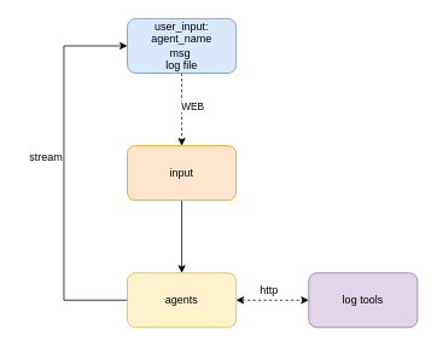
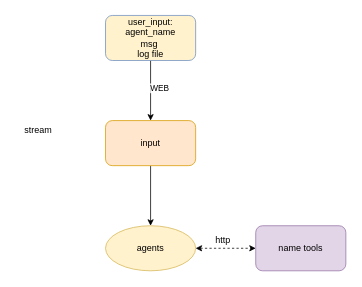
  <mxCell id="0" />
  <mxCell id="1" parent="0" />
- <mxCell id="2" value="" style="edgeStyle=orthogonalEdgeStyle;rounded=0;orthogonalLoop=1;jettySize=auto;html=1;dashed=1;" edge="1" parent="1" source="4" target="6"><mxGeometry relative="1" as="geometry" /></mxCell>
+ <mxCell id="2" value="" style="edgeStyle=orthogonalEdgeStyle;rounded=0;orthogonalLoop=1;jettySize=auto;html=1;" edge="1" parent="1" source="4" target="6"><mxGeometry relative="1" as="geometry" /></mxCell>
  <mxCell id="3" value="WEB" style="edgeLabel;html=1;align=center;verticalAlign=middle;resizable=0;points=[];" vertex="1" connectable="0" parent="2"><mxGeometry x="-0.1" y="10" relative="1" as="geometry"><mxPoint x="1" as="offset" /></mxGeometry></mxCell>
- <mxCell id="4" value="&lt;span style=&quot;text-wrap-mode: nowrap;&quot;&gt;user_input:&lt;/span&gt;&lt;div style=&quot;text-wrap-mode: nowrap;&quot;&gt;agent_name&lt;/div&gt;&lt;div style=&quot;text-wrap-mode: nowrap;&quot;&gt;msg&amp;nbsp;&lt;/div&gt;&lt;div style=&quot;text-wrap-mode: nowrap;&quot;&gt;log file&lt;/div&gt;" style="rounded=1;whiteSpace=wrap;html=1;fillColor=#dae8fc;strokeColor=#6c8ebf;" vertex="1" parent="1"><mxGeometry x="140" y="20" width="120" height="60" as="geometry" /></mxCell>
+ <mxCell id="4" value="&lt;span style=&quot;text-wrap-mode: nowrap;&quot;&gt;user_input:&lt;/span&gt;&lt;div style=&quot;text-wrap-mode: nowrap;&quot;&gt;agent_name&lt;/div&gt;&lt;div style=&quot;text-wrap-mode: nowrap;&quot;&gt;msg&amp;nbsp;&lt;/div&gt;&lt;div style=&quot;text-wrap-mode: nowrap;&quot;&gt;log file&lt;/div&gt;" style="rounded=1;whiteSpace=wrap;html=1;fillColor=#fff2cc;strokeColor=#6c8ebf;" vertex="1" parent="1"><mxGeometry x="140" y="20" width="120" height="60" as="geometry" /></mxCell>
  <mxCell id="5" value="" style="edgeStyle=orthogonalEdgeStyle;rounded=0;orthogonalLoop=1;jettySize=auto;html=1;" edge="1" parent="1" source="6" target="8"><mxGeometry relative="1" as="geometry" /></mxCell>
  <mxCell id="6" value="input" style="rounded=1;whiteSpace=wrap;html=1;fillColor=#ffe6cc;strokeColor=#d79b00;" vertex="1" parent="1"><mxGeometry x="140" y="160" width="120" height="60" as="geometry" /></mxCell>
- <mxCell id="7" style="edgeStyle=orthogonalEdgeStyle;rounded=0;orthogonalLoop=1;jettySize=auto;html=1;entryX=0;entryY=0.5;entryDx=0;entryDy=0;" edge="1" parent="1" source="8" target="4"><mxGeometry relative="1" as="geometry"><Array as="points"><mxPoint x="70" y="330" /><mxPoint x="70" y="50" /></Array></mxGeometry></mxCell>
- <mxCell id="8" value="agents" style="rounded=1;whiteSpace=wrap;html=1;fillColor=#fff2cc;strokeColor=#d6b656;" vertex="1" parent="1"><mxGeometry x="140" y="300" width="120" height="60" as="geometry" /></mxCell>
- <mxCell id="9" value="log tools" style="rounded=1;whiteSpace=wrap;html=1;fillColor=#e1d5e7;strokeColor=#9673a6;" vertex="1" parent="1"><mxGeometry x="340" y="300" width="120" height="60" as="geometry" /></mxCell>
+ <mxCell id="8" value="agents" style="ellipse;whiteSpace=wrap;html=1;fillColor=#fff2cc;strokeColor=#d6b656;" vertex="1" parent="1"><mxGeometry x="140" y="300" width="120" height="60" as="geometry" /></mxCell>
+ <mxCell id="9" value="name tools" style="rounded=1;whiteSpace=wrap;html=1;fillColor=#e1d5e7;strokeColor=#9673a6;" vertex="1" parent="1"><mxGeometry x="340" y="300" width="120" height="60" as="geometry" /></mxCell>
  <mxCell id="10" value="" style="endArrow=classic;startArrow=classic;html=1;rounded=0;entryX=0;entryY=0.5;entryDx=0;entryDy=0;exitX=1;exitY=0.5;exitDx=0;exitDy=0;dashed=1;" edge="1" parent="1" source="8" target="9"><mxGeometry width="50" height="50" relative="1" as="geometry"><mxPoint x="210" y="460" as="sourcePoint" /><mxPoint x="260" y="410" as="targetPoint" /></mxGeometry></mxCell>
  <mxCell id="11" value="http" style="text;html=1;align=center;verticalAlign=middle;resizable=0;points=[];autosize=1;strokeColor=none;fillColor=none;" vertex="1" parent="1"><mxGeometry x="276" y="305" width="40" height="30" as="geometry" /></mxCell>
  <mxCell id="12" value="stream" style="text;html=1;align=center;verticalAlign=middle;resizable=0;points=[];autosize=1;strokeColor=none;fillColor=none;" vertex="1" parent="1"><mxGeometry x="20" y="158" width="60" height="30" as="geometry" /></mxCell>
